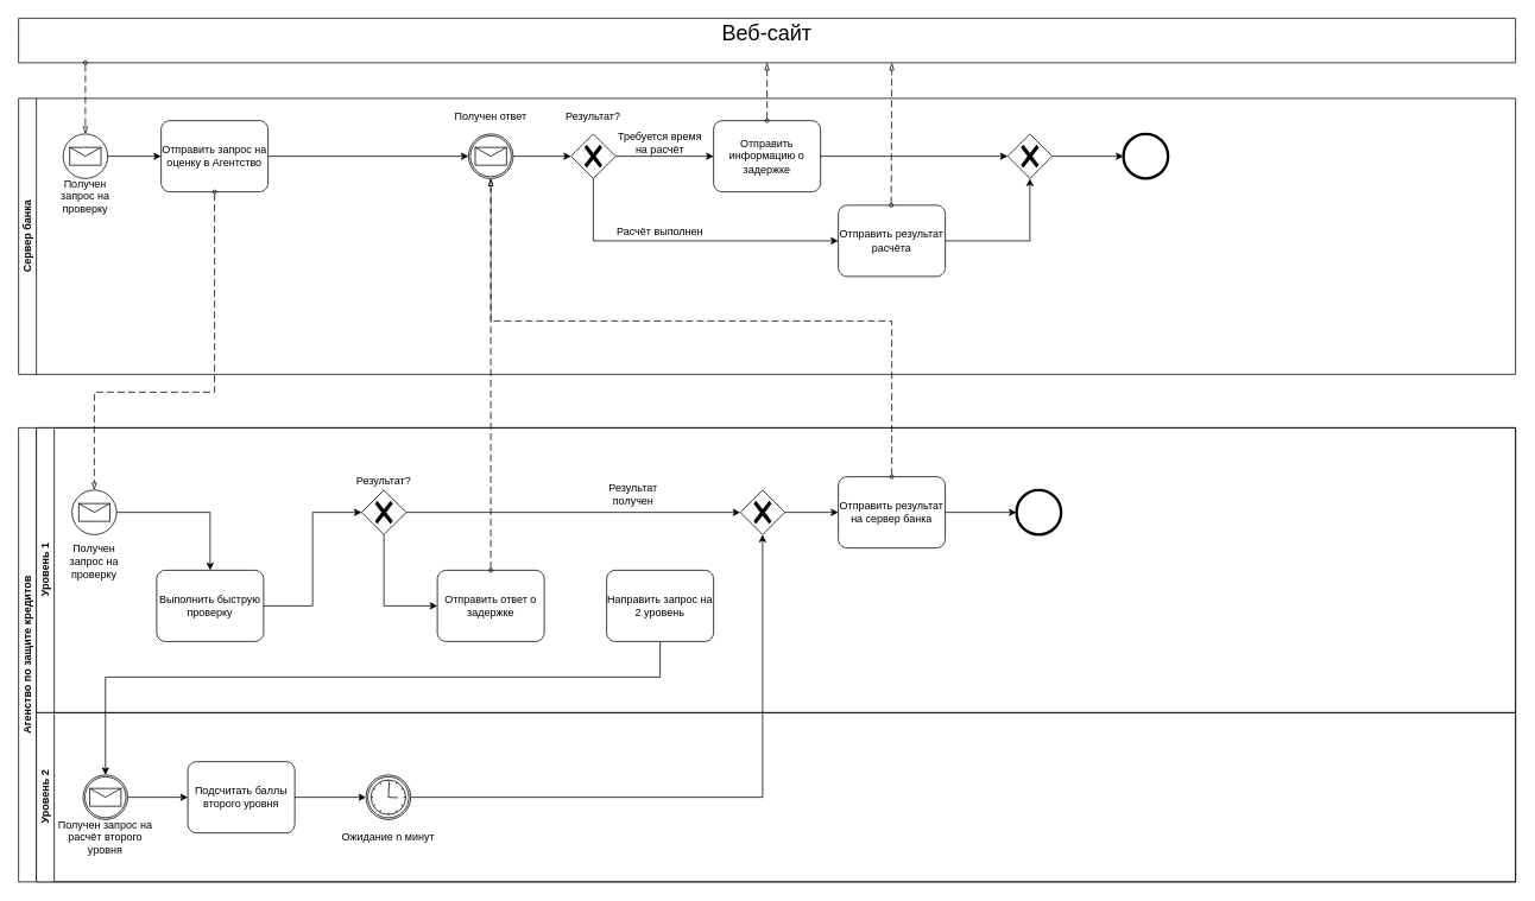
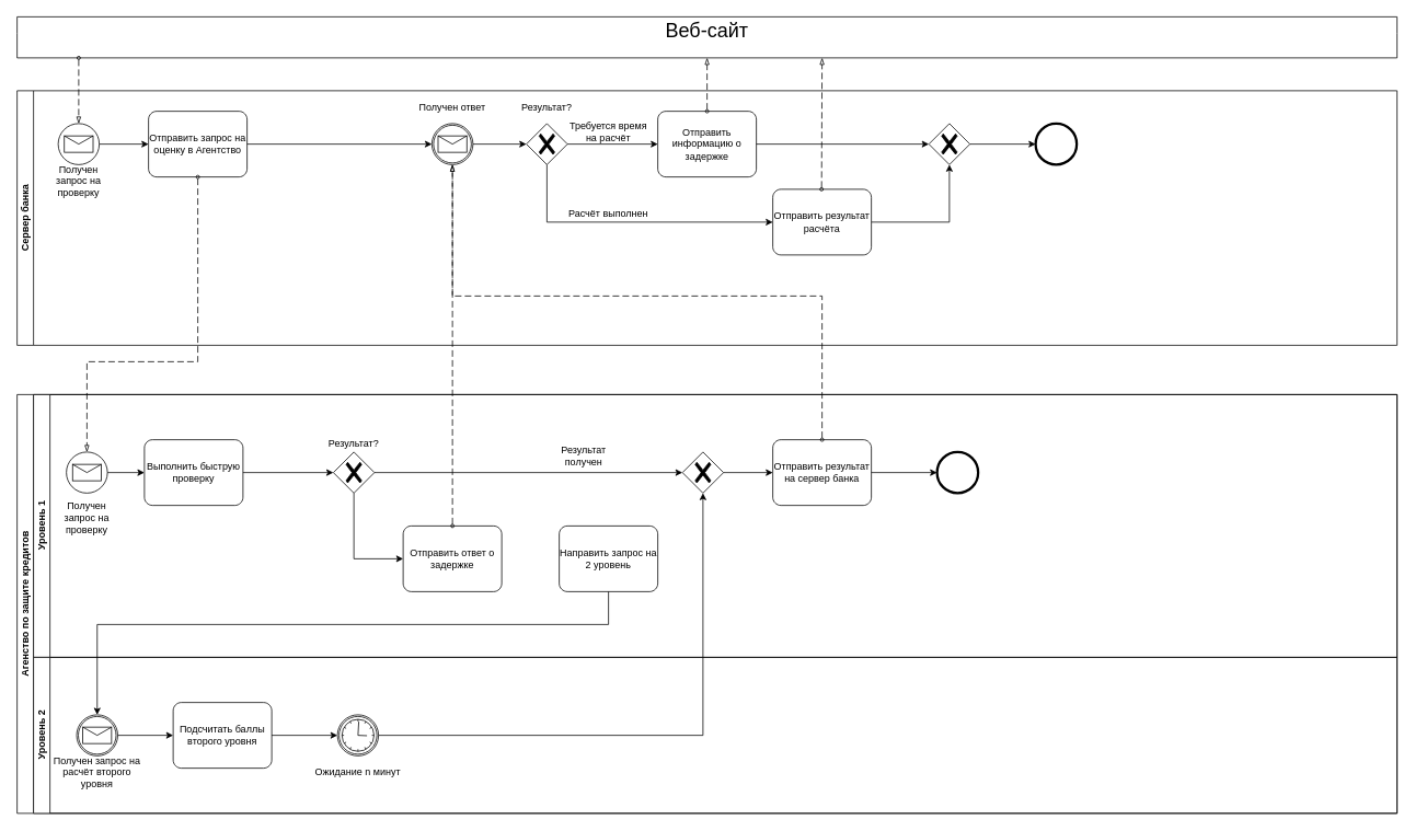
  <mxCell id="0" />
  <mxCell id="1" parent="0" />
  <mxCell id="2" value="&lt;div style=&quot;&quot;&gt;&lt;font style=&quot;&quot;&gt;&lt;br&gt;&lt;font style=&quot;font-size: 24px;&quot;&gt;Веб-сайт&lt;/font&gt;&lt;/font&gt;&lt;/div&gt;" style="swimlane;html=1;startSize=20;fontStyle=0;collapsible=0;horizontal=1;swimlaneLine=0;fillColor=none;whiteSpace=wrap;align=center;" vertex="1" parent="1"><mxGeometry x="20" y="20" width="1680" height="50" as="geometry" /></mxCell>
  <mxCell id="3" value="Сервер банка" style="swimlane;startSize=20;horizontal=0;html=1;whiteSpace=wrap;" vertex="1" parent="1"><mxGeometry x="20" y="110" width="1680" height="310" as="geometry" /></mxCell>
  <mxCell id="4" value="" style="points=[[0.145,0.145,0],[0.5,0,0],[0.855,0.145,0],[1,0.5,0],[0.855,0.855,0],[0.5,1,0],[0.145,0.855,0],[0,0.5,0]];shape=mxgraph.bpmn.event;html=1;verticalLabelPosition=bottom;labelBackgroundColor=#ffffff;verticalAlign=top;align=center;perimeter=ellipsePerimeter;outlineConnect=0;aspect=fixed;outline=standard;symbol=message;" vertex="1" parent="3"><mxGeometry x="50" y="40" width="50" height="50" as="geometry" /></mxCell>
  <mxCell id="5" value="Отправить запрос на оценку в Агентство" style="points=[[0.25,0,0],[0.5,0,0],[0.75,0,0],[1,0.25,0],[1,0.5,0],[1,0.75,0],[0.75,1,0],[0.5,1,0],[0.25,1,0],[0,0.75,0],[0,0.5,0],[0,0.25,0]];shape=mxgraph.bpmn.task;whiteSpace=wrap;rectStyle=rounded;size=10;html=1;container=1;expand=0;collapsible=0;taskMarker=abstract;" vertex="1" parent="3"><mxGeometry x="160" y="25" width="120" height="80" as="geometry" /></mxCell>
  <mxCell id="6" style="edgeStyle=orthogonalEdgeStyle;rounded=0;orthogonalLoop=1;jettySize=auto;html=1;entryX=0;entryY=0.5;entryDx=0;entryDy=0;entryPerimeter=0;" edge="1" parent="3" source="4" target="5"><mxGeometry relative="1" as="geometry" /></mxCell>
  <mxCell id="7" value="Получен запрос на проверку" style="text;html=1;align=center;verticalAlign=middle;whiteSpace=wrap;rounded=0;" vertex="1" parent="3"><mxGeometry x="35" y="90" width="80" height="40" as="geometry" /></mxCell>
  <mxCell id="8" value="" style="points=[[0.145,0.145,0],[0.5,0,0],[0.855,0.145,0],[1,0.5,0],[0.855,0.855,0],[0.5,1,0],[0.145,0.855,0],[0,0.5,0]];shape=mxgraph.bpmn.event;html=1;verticalLabelPosition=bottom;labelBackgroundColor=#ffffff;verticalAlign=top;align=center;perimeter=ellipsePerimeter;outlineConnect=0;aspect=fixed;outline=catching;symbol=message;" vertex="1" parent="3"><mxGeometry x="505" y="40" width="50" height="50" as="geometry" /></mxCell>
  <mxCell id="9" style="edgeStyle=orthogonalEdgeStyle;rounded=0;orthogonalLoop=1;jettySize=auto;html=1;entryX=0;entryY=0.5;entryDx=0;entryDy=0;entryPerimeter=0;" edge="1" parent="3" source="5" target="8"><mxGeometry relative="1" as="geometry" /></mxCell>
  <mxCell id="10" value="Получен ответ" style="text;html=1;align=center;verticalAlign=middle;whiteSpace=wrap;rounded=0;" vertex="1" parent="3"><mxGeometry x="480" width="100" height="40" as="geometry" /></mxCell>
  <mxCell id="11" value="" style="points=[[0.145,0.145,0],[0.5,0,0],[0.855,0.145,0],[1,0.5,0],[0.855,0.855,0],[0.5,1,0],[0.145,0.855,0],[0,0.5,0]];shape=mxgraph.bpmn.event;html=1;verticalLabelPosition=bottom;labelBackgroundColor=#ffffff;verticalAlign=top;align=center;perimeter=ellipsePerimeter;outlineConnect=0;aspect=fixed;outline=end;symbol=terminate2;" vertex="1" parent="3"><mxGeometry x="1240" y="40" width="50" height="50" as="geometry" /></mxCell>
  <mxCell id="12" value="" style="points=[[0.25,0.25,0],[0.5,0,0],[0.75,0.25,0],[1,0.5,0],[0.75,0.75,0],[0.5,1,0],[0.25,0.75,0],[0,0.5,0]];shape=mxgraph.bpmn.gateway2;html=1;verticalLabelPosition=bottom;labelBackgroundColor=#ffffff;verticalAlign=top;align=center;perimeter=rhombusPerimeter;outlineConnect=0;outline=none;symbol=none;gwType=exclusive;" vertex="1" parent="3"><mxGeometry x="620" y="40" width="50" height="50" as="geometry" /></mxCell>
  <mxCell id="13" value="Результат?" style="text;html=1;align=center;verticalAlign=middle;whiteSpace=wrap;rounded=0;" vertex="1" parent="3"><mxGeometry x="605" width="80" height="40" as="geometry" /></mxCell>
  <mxCell id="14" style="edgeStyle=orthogonalEdgeStyle;rounded=0;orthogonalLoop=1;jettySize=auto;html=1;" edge="1" parent="3" source="15" target="11"><mxGeometry relative="1" as="geometry" /></mxCell>
  <mxCell id="15" value="" style="points=[[0.25,0.25,0],[0.5,0,0],[0.75,0.25,0],[1,0.5,0],[0.75,0.75,0],[0.5,1,0],[0.25,0.75,0],[0,0.5,0]];shape=mxgraph.bpmn.gateway2;html=1;verticalLabelPosition=bottom;labelBackgroundColor=#ffffff;verticalAlign=top;align=center;perimeter=rhombusPerimeter;outlineConnect=0;outline=none;symbol=none;gwType=exclusive;" vertex="1" parent="3"><mxGeometry x="1110" y="40" width="50" height="50" as="geometry" /></mxCell>
  <mxCell id="16" value="Отправить информацию о задержке" style="points=[[0.25,0,0],[0.5,0,0],[0.75,0,0],[1,0.25,0],[1,0.5,0],[1,0.75,0],[0.75,1,0],[0.5,1,0],[0.25,1,0],[0,0.75,0],[0,0.5,0],[0,0.25,0]];shape=mxgraph.bpmn.task;whiteSpace=wrap;rectStyle=rounded;size=10;html=1;container=1;expand=0;collapsible=0;taskMarker=abstract;" vertex="1" parent="3"><mxGeometry x="780" y="25" width="120" height="80" as="geometry" /></mxCell>
  <mxCell id="17" value="" style="dashed=1;dashPattern=8 4;endArrow=blockThin;endFill=0;startArrow=oval;startFill=0;endSize=6;startSize=4;html=1;rounded=0;exitX=0.5;exitY=0;exitDx=0;exitDy=0;exitPerimeter=0;" edge="1" parent="3" source="16"><mxGeometry width="160" relative="1" as="geometry"><mxPoint x="790" y="20" as="sourcePoint" /><mxPoint x="840" y="-40" as="targetPoint" /></mxGeometry></mxCell>
  <mxCell id="18" style="edgeStyle=orthogonalEdgeStyle;rounded=0;orthogonalLoop=1;jettySize=auto;html=1;entryX=0;entryY=0.5;entryDx=0;entryDy=0;entryPerimeter=0;" edge="1" parent="3" source="8" target="12"><mxGeometry relative="1" as="geometry" /></mxCell>
  <mxCell id="19" style="edgeStyle=orthogonalEdgeStyle;rounded=0;orthogonalLoop=1;jettySize=auto;html=1;entryX=0;entryY=0.5;entryDx=0;entryDy=0;entryPerimeter=0;" edge="1" parent="3" source="12" target="16"><mxGeometry relative="1" as="geometry" /></mxCell>
  <mxCell id="20" value="Требуется время на расчёт" style="text;html=1;align=center;verticalAlign=middle;whiteSpace=wrap;rounded=0;" vertex="1" parent="3"><mxGeometry x="670" y="30" width="100" height="40" as="geometry" /></mxCell>
  <mxCell id="21" style="edgeStyle=orthogonalEdgeStyle;rounded=0;orthogonalLoop=1;jettySize=auto;html=1;" edge="1" parent="3" source="22" target="15"><mxGeometry relative="1" as="geometry" /></mxCell>
  <mxCell id="22" value="Отправить результат расчёта" style="points=[[0.25,0,0],[0.5,0,0],[0.75,0,0],[1,0.25,0],[1,0.5,0],[1,0.75,0],[0.75,1,0],[0.5,1,0],[0.25,1,0],[0,0.75,0],[0,0.5,0],[0,0.25,0]];shape=mxgraph.bpmn.task;whiteSpace=wrap;rectStyle=rounded;size=10;html=1;container=1;expand=0;collapsible=0;taskMarker=abstract;" vertex="1" parent="3"><mxGeometry x="920" y="120" width="120" height="80" as="geometry" /></mxCell>
  <mxCell id="23" style="edgeStyle=orthogonalEdgeStyle;rounded=0;orthogonalLoop=1;jettySize=auto;html=1;entryX=0;entryY=0.5;entryDx=0;entryDy=0;entryPerimeter=0;exitX=0.5;exitY=1;exitDx=0;exitDy=0;exitPerimeter=0;" edge="1" parent="3" source="12" target="22"><mxGeometry relative="1" as="geometry" /></mxCell>
  <mxCell id="24" value="Расчёт выполнен" style="text;html=1;align=center;verticalAlign=middle;whiteSpace=wrap;rounded=0;" vertex="1" parent="3"><mxGeometry x="670" y="130" width="100" height="40" as="geometry" /></mxCell>
  <mxCell id="25" value="" style="dashed=1;dashPattern=8 4;endArrow=blockThin;endFill=0;startArrow=oval;startFill=0;endSize=6;startSize=4;html=1;rounded=0;exitX=0.5;exitY=0;exitDx=0;exitDy=0;exitPerimeter=0;" edge="1" parent="3"><mxGeometry width="160" relative="1" as="geometry"><mxPoint x="979.41" y="120" as="sourcePoint" /><mxPoint x="980" y="-40" as="targetPoint" /></mxGeometry></mxCell>
  <mxCell id="26" style="edgeStyle=orthogonalEdgeStyle;rounded=0;orthogonalLoop=1;jettySize=auto;html=1;entryX=0;entryY=0.5;entryDx=0;entryDy=0;entryPerimeter=0;" edge="1" parent="3" source="16" target="15"><mxGeometry relative="1" as="geometry" /></mxCell>
  <mxCell id="27" value="" style="dashed=1;dashPattern=8 4;endArrow=blockThin;endFill=0;startArrow=oval;startFill=0;endSize=6;startSize=4;html=1;rounded=0;exitX=0.5;exitY=1;exitDx=0;exitDy=0;exitPerimeter=0;entryX=0.5;entryY=0;entryDx=0;entryDy=0;entryPerimeter=0;" edge="1" parent="1" source="5" target="32"><mxGeometry width="160" relative="1" as="geometry"><mxPoint x="230" y="240" as="sourcePoint" /><mxPoint x="390" y="240" as="targetPoint" /><Array as="points"><mxPoint x="240" y="440" /><mxPoint x="105" y="440" /></Array></mxGeometry></mxCell>
  <mxCell id="28" value="" style="dashed=1;dashPattern=8 4;endArrow=blockThin;endFill=0;startArrow=oval;startFill=0;endSize=6;startSize=4;html=1;rounded=0;entryX=0.5;entryY=0;entryDx=0;entryDy=0;entryPerimeter=0;" edge="1" parent="1" target="4"><mxGeometry width="160" relative="1" as="geometry"><mxPoint x="95" y="70" as="sourcePoint" /><mxPoint x="240" y="30" as="targetPoint" /></mxGeometry></mxCell>
  <mxCell id="29" value="Агенство по защите кредитов" style="swimlane;html=1;childLayout=stackLayout;resizeParent=1;resizeParentMax=0;horizontal=0;startSize=20;horizontalStack=0;whiteSpace=wrap;" vertex="1" parent="1"><mxGeometry x="20" y="480" width="1680" height="510" as="geometry" /></mxCell>
  <mxCell id="30" value="Уровень 1" style="swimlane;html=1;startSize=20;horizontal=0;" vertex="1" parent="29"><mxGeometry x="20" width="1660" height="320" as="geometry" /></mxCell>
  <mxCell id="31" style="edgeStyle=orthogonalEdgeStyle;rounded=0;orthogonalLoop=1;jettySize=auto;html=1;" edge="1" parent="30" source="32" target="33"><mxGeometry relative="1" as="geometry" /></mxCell>
  <mxCell id="32" value="" style="points=[[0.145,0.145,0],[0.5,0,0],[0.855,0.145,0],[1,0.5,0],[0.855,0.855,0],[0.5,1,0],[0.145,0.855,0],[0,0.5,0]];shape=mxgraph.bpmn.event;html=1;verticalLabelPosition=bottom;labelBackgroundColor=#ffffff;verticalAlign=top;align=center;perimeter=ellipsePerimeter;outlineConnect=0;aspect=fixed;outline=standard;symbol=message;" vertex="1" parent="30"><mxGeometry x="40" y="70" width="50" height="50" as="geometry" /></mxCell>
- <mxCell id="33" value="Выполнить быструю проверку" style="points=[[0.25,0,0],[0.5,0,0],[0.75,0,0],[1,0.25,0],[1,0.5,0],[1,0.75,0],[0.75,1,0],[0.5,1,0],[0.25,1,0],[0,0.75,0],[0,0.5,0],[0,0.25,0]];shape=mxgraph.bpmn.task;whiteSpace=wrap;rectStyle=rounded;size=10;html=1;container=1;expand=0;collapsible=0;taskMarker=abstract;" vertex="1" parent="30"><mxGeometry x="135" y="160" width="120" height="80" as="geometry" /></mxCell>
+ <mxCell id="33" value="Выполнить быструю проверку" style="points=[[0.25,0,0],[0.5,0,0],[0.75,0,0],[1,0.25,0],[1,0.5,0],[1,0.75,0],[0.75,1,0],[0.5,1,0],[0.25,1,0],[0,0.75,0],[0,0.5,0],[0,0.25,0]];shape=mxgraph.bpmn.task;whiteSpace=wrap;rectStyle=rounded;size=10;html=1;container=1;expand=0;collapsible=0;taskMarker=abstract;" vertex="1" parent="30"><mxGeometry x="135" y="55" width="120" height="80" as="geometry" /></mxCell>
  <mxCell id="34" value="" style="points=[[0.25,0.25,0],[0.5,0,0],[0.75,0.25,0],[1,0.5,0],[0.75,0.75,0],[0.5,1,0],[0.25,0.75,0],[0,0.5,0]];shape=mxgraph.bpmn.gateway2;html=1;verticalLabelPosition=bottom;labelBackgroundColor=#ffffff;verticalAlign=top;align=center;perimeter=rhombusPerimeter;outlineConnect=0;outline=none;symbol=none;gwType=exclusive;" vertex="1" parent="30"><mxGeometry x="365" y="70" width="50" height="50" as="geometry" /></mxCell>
  <mxCell id="35" style="edgeStyle=orthogonalEdgeStyle;rounded=0;orthogonalLoop=1;jettySize=auto;html=1;entryX=0;entryY=0.5;entryDx=0;entryDy=0;entryPerimeter=0;" edge="1" parent="30" source="33" target="34"><mxGeometry relative="1" as="geometry" /></mxCell>
  <mxCell id="36" value="Результат?" style="text;html=1;align=center;verticalAlign=middle;whiteSpace=wrap;rounded=0;" vertex="1" parent="30"><mxGeometry x="350" y="40" width="80" height="40" as="geometry" /></mxCell>
  <mxCell id="37" value="Результат получен" style="text;html=1;align=center;verticalAlign=middle;whiteSpace=wrap;rounded=0;" vertex="1" parent="30"><mxGeometry x="630" y="55" width="80" height="40" as="geometry" /></mxCell>
  <mxCell id="38" value="" style="points=[[0.25,0.25,0],[0.5,0,0],[0.75,0.25,0],[1,0.5,0],[0.75,0.75,0],[0.5,1,0],[0.25,0.75,0],[0,0.5,0]];shape=mxgraph.bpmn.gateway2;html=1;verticalLabelPosition=bottom;labelBackgroundColor=#ffffff;verticalAlign=top;align=center;perimeter=rhombusPerimeter;outlineConnect=0;outline=none;symbol=none;gwType=exclusive;" vertex="1" parent="30"><mxGeometry x="790" y="70" width="50" height="50" as="geometry" /></mxCell>
  <mxCell id="39" value="Получен запрос на проверку" style="text;html=1;align=center;verticalAlign=middle;whiteSpace=wrap;rounded=0;" vertex="1" parent="30"><mxGeometry x="25" y="130" width="80" height="40" as="geometry" /></mxCell>
  <mxCell id="40" value="Направить запрос на 2 уровень" style="points=[[0.25,0,0],[0.5,0,0],[0.75,0,0],[1,0.25,0],[1,0.5,0],[1,0.75,0],[0.75,1,0],[0.5,1,0],[0.25,1,0],[0,0.75,0],[0,0.5,0],[0,0.25,0]];shape=mxgraph.bpmn.task;whiteSpace=wrap;rectStyle=rounded;size=10;html=1;container=1;expand=0;collapsible=0;taskMarker=abstract;" vertex="1" parent="30"><mxGeometry x="640" y="160" width="120" height="80" as="geometry" /></mxCell>
  <mxCell id="41" value="Отправить ответ о задержке" style="points=[[0.25,0,0],[0.5,0,0],[0.75,0,0],[1,0.25,0],[1,0.5,0],[1,0.75,0],[0.75,1,0],[0.5,1,0],[0.25,1,0],[0,0.75,0],[0,0.5,0],[0,0.25,0]];shape=mxgraph.bpmn.task;whiteSpace=wrap;rectStyle=rounded;size=10;html=1;container=1;expand=0;collapsible=0;taskMarker=abstract;" vertex="1" parent="30"><mxGeometry x="450" y="160" width="120" height="80" as="geometry" /></mxCell>
  <mxCell id="42" style="edgeStyle=orthogonalEdgeStyle;rounded=0;orthogonalLoop=1;jettySize=auto;html=1;entryX=0;entryY=0.5;entryDx=0;entryDy=0;entryPerimeter=0;exitX=0.5;exitY=1;exitDx=0;exitDy=0;exitPerimeter=0;" edge="1" parent="30" source="34" target="41"><mxGeometry relative="1" as="geometry" /></mxCell>
  <mxCell id="43" value="Отправить результат на сервер банка" style="points=[[0.25,0,0],[0.5,0,0],[0.75,0,0],[1,0.25,0],[1,0.5,0],[1,0.75,0],[0.75,1,0],[0.5,1,0],[0.25,1,0],[0,0.75,0],[0,0.5,0],[0,0.25,0]];shape=mxgraph.bpmn.task;whiteSpace=wrap;rectStyle=rounded;size=10;html=1;container=1;expand=0;collapsible=0;taskMarker=abstract;" vertex="1" parent="30"><mxGeometry x="900" y="55" width="120" height="80" as="geometry" /></mxCell>
  <mxCell id="44" style="edgeStyle=orthogonalEdgeStyle;rounded=0;orthogonalLoop=1;jettySize=auto;html=1;entryX=0;entryY=0.5;entryDx=0;entryDy=0;entryPerimeter=0;" edge="1" parent="30" source="34" target="38"><mxGeometry relative="1" as="geometry" /></mxCell>
  <mxCell id="45" style="edgeStyle=orthogonalEdgeStyle;rounded=0;orthogonalLoop=1;jettySize=auto;html=1;entryX=0;entryY=0.5;entryDx=0;entryDy=0;entryPerimeter=0;" edge="1" parent="30" source="38" target="43"><mxGeometry relative="1" as="geometry" /></mxCell>
  <mxCell id="46" value="" style="points=[[0.145,0.145,0],[0.5,0,0],[0.855,0.145,0],[1,0.5,0],[0.855,0.855,0],[0.5,1,0],[0.145,0.855,0],[0,0.5,0]];shape=mxgraph.bpmn.event;html=1;verticalLabelPosition=bottom;labelBackgroundColor=#ffffff;verticalAlign=top;align=center;perimeter=ellipsePerimeter;outlineConnect=0;aspect=fixed;outline=end;symbol=terminate2;" vertex="1" parent="30"><mxGeometry x="1100" y="70" width="50" height="50" as="geometry" /></mxCell>
  <mxCell id="47" style="edgeStyle=orthogonalEdgeStyle;rounded=0;orthogonalLoop=1;jettySize=auto;html=1;entryX=0;entryY=0.5;entryDx=0;entryDy=0;entryPerimeter=0;" edge="1" parent="30" source="43" target="46"><mxGeometry relative="1" as="geometry" /></mxCell>
  <mxCell id="48" style="edgeStyle=orthogonalEdgeStyle;rounded=0;orthogonalLoop=1;jettySize=auto;html=1;entryX=0.5;entryY=0;entryDx=0;entryDy=0;entryPerimeter=0;" edge="1" parent="29" source="40" target="50"><mxGeometry relative="1" as="geometry"><mxPoint x="75" y="490" as="targetPoint" /><Array as="points"><mxPoint x="720" y="280" /><mxPoint x="98" y="280" /></Array></mxGeometry></mxCell>
  <mxCell id="49" value="Уровень 2" style="swimlane;html=1;startSize=20;horizontal=0;" vertex="1" parent="29"><mxGeometry x="20" y="320" width="1660" height="190" as="geometry" /></mxCell>
  <mxCell id="50" value="" style="points=[[0.145,0.145,0],[0.5,0,0],[0.855,0.145,0],[1,0.5,0],[0.855,0.855,0],[0.5,1,0],[0.145,0.855,0],[0,0.5,0]];shape=mxgraph.bpmn.event;html=1;verticalLabelPosition=bottom;labelBackgroundColor=#ffffff;verticalAlign=top;align=center;perimeter=ellipsePerimeter;outlineConnect=0;aspect=fixed;outline=catching;symbol=message;" vertex="1" parent="49"><mxGeometry x="52.5" y="70" width="50" height="50" as="geometry" /></mxCell>
  <mxCell id="51" value="Получен запрос на расчёт второго уровня" style="text;html=1;align=center;verticalAlign=middle;whiteSpace=wrap;rounded=0;" vertex="1" parent="49"><mxGeometry x="15" y="120" width="125" height="40" as="geometry" /></mxCell>
  <mxCell id="52" value="Подсчитать баллы второго уровня" style="points=[[0.25,0,0],[0.5,0,0],[0.75,0,0],[1,0.25,0],[1,0.5,0],[1,0.75,0],[0.75,1,0],[0.5,1,0],[0.25,1,0],[0,0.75,0],[0,0.5,0],[0,0.25,0]];shape=mxgraph.bpmn.task;whiteSpace=wrap;rectStyle=rounded;size=10;html=1;container=1;expand=0;collapsible=0;taskMarker=abstract;" vertex="1" parent="49"><mxGeometry x="170" y="55" width="120" height="80" as="geometry" /></mxCell>
  <mxCell id="53" style="edgeStyle=orthogonalEdgeStyle;rounded=0;orthogonalLoop=1;jettySize=auto;html=1;entryX=0;entryY=0.5;entryDx=0;entryDy=0;entryPerimeter=0;" edge="1" parent="49" source="50" target="52"><mxGeometry relative="1" as="geometry" /></mxCell>
  <mxCell id="54" value="" style="points=[[0.145,0.145,0],[0.5,0,0],[0.855,0.145,0],[1,0.5,0],[0.855,0.855,0],[0.5,1,0],[0.145,0.855,0],[0,0.5,0]];shape=mxgraph.bpmn.event;html=1;verticalLabelPosition=bottom;labelBackgroundColor=#ffffff;verticalAlign=top;align=center;perimeter=ellipsePerimeter;outlineConnect=0;aspect=fixed;outline=catching;symbol=timer;" vertex="1" parent="49"><mxGeometry x="370" y="70" width="50" height="50" as="geometry" /></mxCell>
  <mxCell id="55" value="Ожидание n минут" style="text;html=1;align=center;verticalAlign=middle;whiteSpace=wrap;rounded=0;" vertex="1" parent="49"><mxGeometry x="340" y="120" width="110" height="40" as="geometry" /></mxCell>
  <mxCell id="56" style="edgeStyle=orthogonalEdgeStyle;rounded=0;orthogonalLoop=1;jettySize=auto;html=1;entryX=0;entryY=0.5;entryDx=0;entryDy=0;entryPerimeter=0;" edge="1" parent="49" source="52" target="54"><mxGeometry relative="1" as="geometry" /></mxCell>
  <mxCell id="57" style="edgeStyle=orthogonalEdgeStyle;rounded=0;orthogonalLoop=1;jettySize=auto;html=1;entryX=0.5;entryY=1;entryDx=0;entryDy=0;entryPerimeter=0;" edge="1" parent="29" source="54" target="38"><mxGeometry relative="1" as="geometry" /></mxCell>
  <mxCell id="58" value="" style="dashed=1;dashPattern=8 4;endArrow=blockThin;endFill=0;startArrow=oval;startFill=0;endSize=6;startSize=4;html=1;rounded=0;entryX=0.5;entryY=1;entryDx=0;entryDy=0;entryPerimeter=0;exitX=0.5;exitY=0;exitDx=0;exitDy=0;exitPerimeter=0;" edge="1" parent="1" source="41" target="8"><mxGeometry width="160" relative="1" as="geometry"><mxPoint x="620" y="270" as="sourcePoint" /><mxPoint x="620" y="350" as="targetPoint" /></mxGeometry></mxCell>
  <mxCell id="59" value="" style="dashed=1;dashPattern=8 4;endArrow=blockThin;endFill=0;startArrow=oval;startFill=0;endSize=6;startSize=4;html=1;rounded=0;entryX=0.5;entryY=1;entryDx=0;entryDy=0;entryPerimeter=0;exitX=0.5;exitY=0;exitDx=0;exitDy=0;exitPerimeter=0;" edge="1" parent="1" source="43" target="8"><mxGeometry width="160" relative="1" as="geometry"><mxPoint x="660" y="655" as="sourcePoint" /><mxPoint x="660" y="215" as="targetPoint" /><Array as="points"><mxPoint x="1000" y="360" /><mxPoint x="550" y="360" /></Array></mxGeometry></mxCell>
